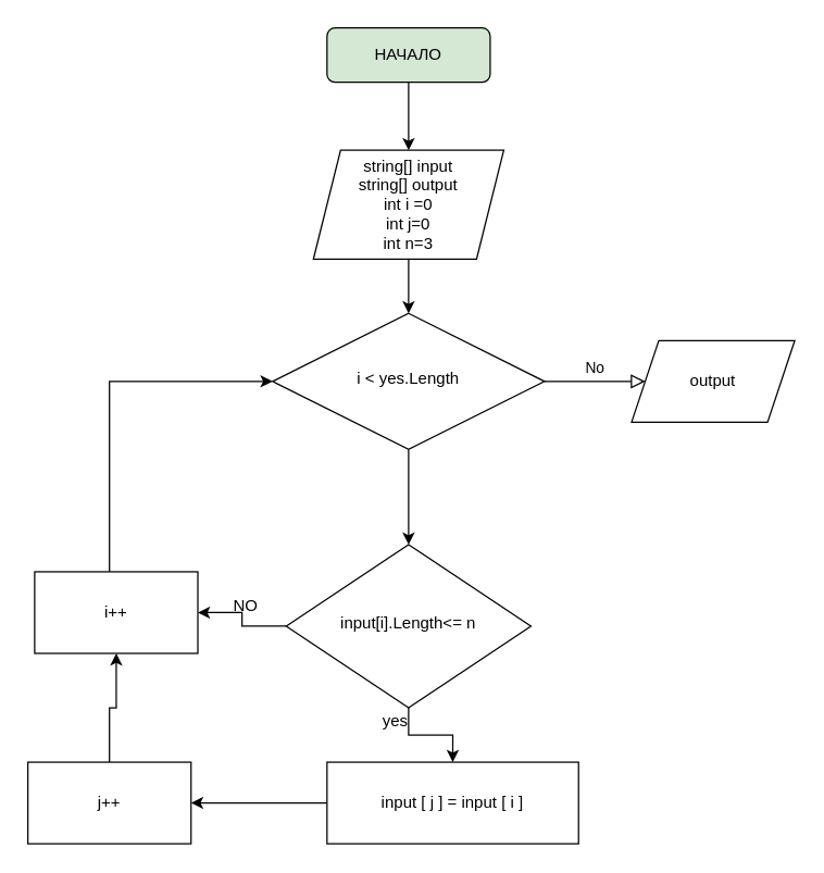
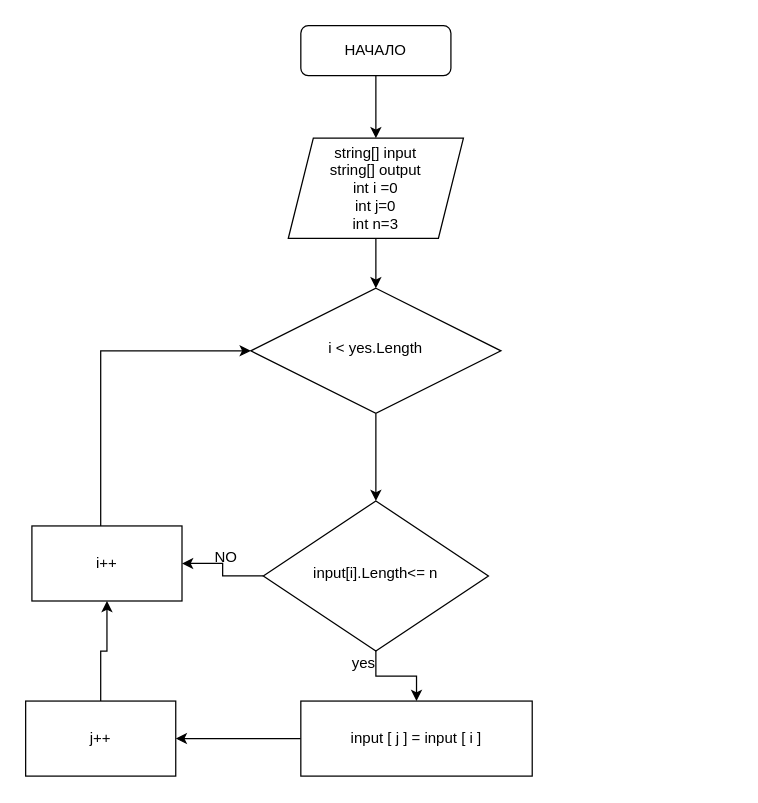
  <mxCell id="0" />
  <mxCell id="1" parent="0" />
  <mxCell id="2" value="" style="edgeStyle=orthogonalEdgeStyle;rounded=0;orthogonalLoop=1;jettySize=auto;html=1;" edge="1" parent="1" source="3" target="11"><mxGeometry relative="1" as="geometry" /></mxCell>
- <mxCell id="3" value="НАЧАЛО" style="rounded=1;whiteSpace=wrap;html=1;fontSize=12;glass=0;strokeWidth=1;shadow=0;fillColor=#d5e8d4;" parent="1" vertex="1"><mxGeometry x="240" y="20" width="120" height="40" as="geometry" /></mxCell>
- <mxCell id="4" value="No" style="edgeStyle=orthogonalEdgeStyle;rounded=0;html=1;jettySize=auto;orthogonalLoop=1;fontSize=11;endArrow=block;endFill=0;endSize=8;strokeWidth=1;shadow=0;labelBackgroundColor=none;" parent="1" source="6" target="12" edge="1"><mxGeometry y="10" relative="1" as="geometry"><mxPoint as="offset" /><mxPoint x="470" y="280" as="targetPoint" /></mxGeometry></mxCell>
+ <mxCell id="3" value="НАЧАЛО" style="rounded=1;whiteSpace=wrap;html=1;fontSize=12;glass=0;strokeWidth=1;shadow=0;" parent="1" vertex="1"><mxGeometry x="240" y="20" width="120" height="40" as="geometry" /></mxCell>
  <mxCell id="5" value="" style="edgeStyle=orthogonalEdgeStyle;rounded=0;orthogonalLoop=1;jettySize=auto;html=1;" edge="1" parent="1" source="6" target="9"><mxGeometry relative="1" as="geometry" /></mxCell>
  <mxCell id="6" value="i &amp;lt; yes.Length" style="rhombus;whiteSpace=wrap;html=1;shadow=0;fontFamily=Helvetica;fontSize=12;align=center;strokeWidth=1;spacing=6;spacingTop=-4;" parent="1" vertex="1"><mxGeometry x="200" y="230" width="200" height="100" as="geometry" /></mxCell>
  <mxCell id="7" value="" style="edgeStyle=orthogonalEdgeStyle;rounded=0;orthogonalLoop=1;jettySize=auto;html=1;" edge="1" parent="1" source="9" target="14"><mxGeometry relative="1" as="geometry" /></mxCell>
  <mxCell id="8" value="" style="edgeStyle=orthogonalEdgeStyle;rounded=0;orthogonalLoop=1;jettySize=auto;html=1;" edge="1" parent="1" source="9" target="19"><mxGeometry relative="1" as="geometry" /></mxCell>
  <mxCell id="9" value="input[i].Length&amp;lt;= n" style="rhombus;whiteSpace=wrap;html=1;shadow=0;fontFamily=Helvetica;fontSize=12;align=center;strokeWidth=1;spacing=6;spacingTop=-4;" parent="1" vertex="1"><mxGeometry x="210" y="400" width="180" height="120" as="geometry" /></mxCell>
  <mxCell id="10" value="" style="edgeStyle=orthogonalEdgeStyle;rounded=0;orthogonalLoop=1;jettySize=auto;html=1;" edge="1" parent="1" source="11" target="6"><mxGeometry relative="1" as="geometry" /></mxCell>
  <mxCell id="11" value="string[] input&lt;br&gt;string[] output&lt;br&gt;int i =0&lt;br&gt;int j=0&lt;br&gt;int n=3&lt;br&gt;" style="shape=parallelogram;perimeter=parallelogramPerimeter;whiteSpace=wrap;html=1;fixedSize=1;" vertex="1" parent="1"><mxGeometry x="230" y="110" width="140" height="80" as="geometry" /></mxCell>
- <mxCell id="12" value="output" style="shape=parallelogram;perimeter=parallelogramPerimeter;whiteSpace=wrap;html=1;fixedSize=1;" vertex="1" parent="1"><mxGeometry x="464" y="250" width="120" height="60" as="geometry" /></mxCell>
  <mxCell id="13" value="" style="edgeStyle=orthogonalEdgeStyle;rounded=0;orthogonalLoop=1;jettySize=auto;html=1;" edge="1" parent="1" source="14" target="17"><mxGeometry relative="1" as="geometry" /></mxCell>
  <mxCell id="14" value="input [ j ] = input [ i ]" style="rounded=0;whiteSpace=wrap;html=1;" vertex="1" parent="1"><mxGeometry x="240" y="560" width="185" height="60" as="geometry" /></mxCell>
  <mxCell id="15" value="yes" style="text;html=1;align=center;verticalAlign=middle;resizable=0;points=[];autosize=1;strokeColor=none;fillColor=none;" vertex="1" parent="1"><mxGeometry x="270" y="515" width="40" height="30" as="geometry" /></mxCell>
  <mxCell id="16" value="" style="edgeStyle=orthogonalEdgeStyle;rounded=0;orthogonalLoop=1;jettySize=auto;html=1;" edge="1" parent="1" source="17" target="19"><mxGeometry relative="1" as="geometry" /></mxCell>
  <mxCell id="17" value="j++" style="rounded=0;whiteSpace=wrap;html=1;" vertex="1" parent="1"><mxGeometry x="20" y="560" width="120" height="60" as="geometry" /></mxCell>
  <mxCell id="18" style="edgeStyle=orthogonalEdgeStyle;rounded=0;orthogonalLoop=1;jettySize=auto;html=1;entryX=0;entryY=0.5;entryDx=0;entryDy=0;" edge="1" parent="1" source="19" target="6"><mxGeometry relative="1" as="geometry"><mxPoint x="80" y="280" as="targetPoint" /><Array as="points"><mxPoint x="80" y="280" /></Array></mxGeometry></mxCell>
  <mxCell id="19" value="i++" style="rounded=0;whiteSpace=wrap;html=1;" vertex="1" parent="1"><mxGeometry x="25" y="420" width="120" height="60" as="geometry" /></mxCell>
  <mxCell id="20" value="NO" style="text;html=1;align=center;verticalAlign=middle;resizable=0;points=[];autosize=1;strokeColor=none;fillColor=none;" vertex="1" parent="1"><mxGeometry x="160" y="430" width="40" height="30" as="geometry" /></mxCell>
